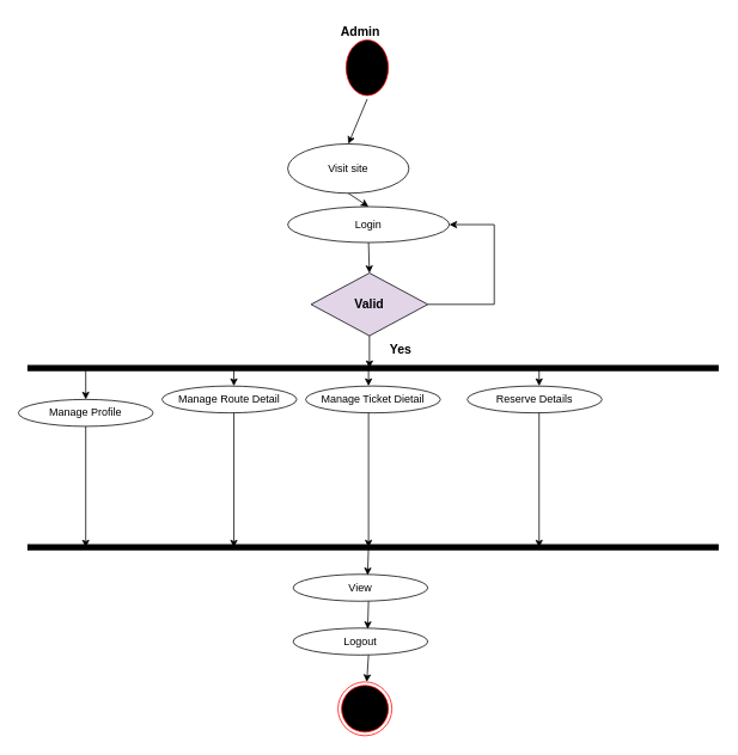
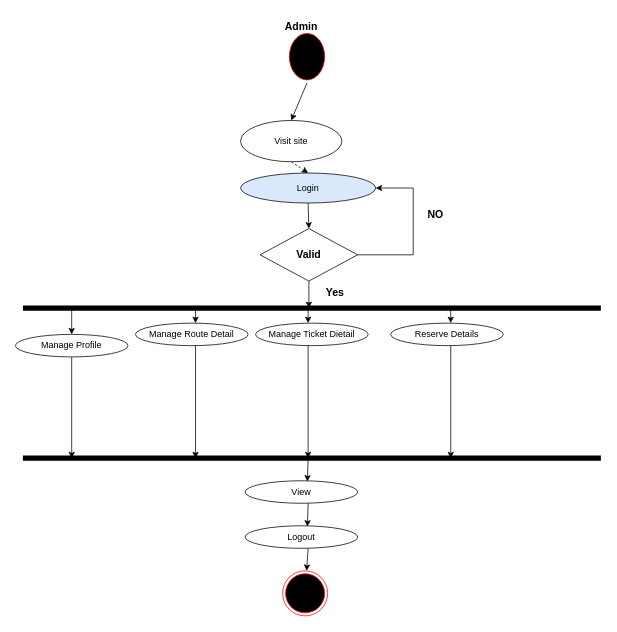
  <mxCell id="0" />
  <mxCell id="1" parent="0" />
  <mxCell id="2" value="Visit site" style="ellipse;whiteSpace=wrap;html=1;" vertex="1" parent="1"><mxGeometry x="320" y="160" width="135" height="55" as="geometry" /></mxCell>
- <mxCell id="3" value="Login" style="ellipse;whiteSpace=wrap;html=1;" vertex="1" parent="1"><mxGeometry x="320" y="230" width="180" height="40" as="geometry" /></mxCell>
- <mxCell id="4" value="" style="endArrow=classic;html=1;rounded=0;exitX=0.5;exitY=1;exitDx=0;exitDy=0;entryX=0.5;entryY=0;entryDx=0;entryDy=0;" edge="1" parent="1" source="2" target="3"><mxGeometry width="50" height="50" relative="1" as="geometry"><mxPoint x="390" y="300" as="sourcePoint" /><mxPoint x="440" y="250" as="targetPoint" /></mxGeometry></mxCell>
- <mxCell id="5" value="&lt;b&gt;&lt;font style=&quot;font-size: 14px;&quot;&gt;Valid&lt;/font&gt;&lt;/b&gt;" style="rhombus;whiteSpace=wrap;html=1;fillColor=#e1d5e7;" vertex="1" parent="1"><mxGeometry x="346" y="304" width="130" height="70" as="geometry" /></mxCell>
+ <mxCell id="3" value="Login" style="ellipse;whiteSpace=wrap;html=1;fillColor=#dae8fc;" vertex="1" parent="1"><mxGeometry x="320" y="230" width="180" height="40" as="geometry" /></mxCell>
+ <mxCell id="4" value="" style="endArrow=classic;html=1;rounded=0;exitX=0.5;exitY=1;exitDx=0;exitDy=0;entryX=0.5;entryY=0;entryDx=0;entryDy=0;dashed=1;" edge="1" parent="1" source="2" target="3"><mxGeometry width="50" height="50" relative="1" as="geometry"><mxPoint x="390" y="300" as="sourcePoint" /><mxPoint x="440" y="250" as="targetPoint" /></mxGeometry></mxCell>
+ <mxCell id="5" value="&lt;b&gt;&lt;font style=&quot;font-size: 14px;&quot;&gt;Valid&lt;/font&gt;&lt;/b&gt;" style="rhombus;whiteSpace=wrap;html=1;" vertex="1" parent="1"><mxGeometry x="346" y="304" width="130" height="70" as="geometry" /></mxCell>
  <mxCell id="6" value="" style="shape=link;html=1;rounded=0;width=-6;strokeColor=#000000;fillColor=#1ba1e2;strokeWidth=6;" edge="1" parent="1"><mxGeometry width="100" relative="1" as="geometry"><mxPoint x="30" y="410" as="sourcePoint" /><mxPoint x="800" y="410" as="targetPoint" /></mxGeometry></mxCell>
  <mxCell id="7" value="" style="shape=link;html=1;rounded=0;width=-6;strokeColor=#000000;fillColor=#1ba1e2;strokeWidth=6;" edge="1" parent="1"><mxGeometry width="100" relative="1" as="geometry"><mxPoint x="30" y="610" as="sourcePoint" /><mxPoint x="800" y="610" as="targetPoint" /></mxGeometry></mxCell>
  <mxCell id="8" value="" style="endArrow=classic;html=1;rounded=0;exitX=0.5;exitY=1;exitDx=0;exitDy=0;entryX=0.5;entryY=0;entryDx=0;entryDy=0;" edge="1" parent="1" source="3" target="5"><mxGeometry width="50" height="50" relative="1" as="geometry"><mxPoint x="390" y="470" as="sourcePoint" /><mxPoint x="440" y="420" as="targetPoint" /></mxGeometry></mxCell>
  <mxCell id="9" value="" style="endArrow=classic;html=1;rounded=0;exitX=0.5;exitY=1;exitDx=0;exitDy=0;" edge="1" parent="1" source="5"><mxGeometry width="50" height="50" relative="1" as="geometry"><mxPoint x="390" y="470" as="sourcePoint" /><mxPoint x="411" y="410" as="targetPoint" /></mxGeometry></mxCell>
  <mxCell id="10" value="" style="endArrow=classic;html=1;rounded=0;exitX=1;exitY=0.5;exitDx=0;exitDy=0;entryX=1;entryY=0.5;entryDx=0;entryDy=0;" edge="1" parent="1" source="5" target="3"><mxGeometry width="50" height="50" relative="1" as="geometry"><mxPoint x="390" y="470" as="sourcePoint" /><mxPoint x="560" y="340" as="targetPoint" /><Array as="points"><mxPoint x="550" y="339" /><mxPoint x="550" y="250" /></Array></mxGeometry></mxCell>
  <mxCell id="11" value="Manage Profile" style="ellipse;whiteSpace=wrap;html=1;" vertex="1" parent="1"><mxGeometry x="20" y="445" width="150" height="30" as="geometry" /></mxCell>
  <mxCell id="12" value="Manage Route Detail" style="ellipse;whiteSpace=wrap;html=1;" vertex="1" parent="1"><mxGeometry x="180" y="430" width="150" height="30" as="geometry" /></mxCell>
  <mxCell id="13" value="Manage Ticket Dietail" style="ellipse;whiteSpace=wrap;html=1;" vertex="1" parent="1"><mxGeometry x="340" y="430" width="150" height="30" as="geometry" /></mxCell>
  <mxCell id="14" value="Reserve Details" style="ellipse;whiteSpace=wrap;html=1;" vertex="1" parent="1"><mxGeometry x="520" y="430" width="150" height="30" as="geometry" /></mxCell>
  <mxCell id="15" value="" style="endArrow=classic;html=1;rounded=0;entryX=0.5;entryY=0;entryDx=0;entryDy=0;" edge="1" parent="1" target="11"><mxGeometry width="50" height="50" relative="1" as="geometry"><mxPoint x="95" y="410" as="sourcePoint" /><mxPoint x="440" y="420" as="targetPoint" /></mxGeometry></mxCell>
  <mxCell id="16" value="" style="endArrow=classic;html=1;rounded=0;entryX=0.5;entryY=0;entryDx=0;entryDy=0;" edge="1" parent="1"><mxGeometry width="50" height="50" relative="1" as="geometry"><mxPoint x="260" y="410" as="sourcePoint" /><mxPoint x="260" y="430" as="targetPoint" /></mxGeometry></mxCell>
  <mxCell id="17" value="" style="endArrow=classic;html=1;rounded=0;entryX=0.5;entryY=0;entryDx=0;entryDy=0;" edge="1" parent="1"><mxGeometry width="50" height="50" relative="1" as="geometry"><mxPoint x="410" y="410" as="sourcePoint" /><mxPoint x="410" y="430" as="targetPoint" /></mxGeometry></mxCell>
  <mxCell id="18" value="" style="endArrow=classic;html=1;rounded=0;entryX=0.5;entryY=0;entryDx=0;entryDy=0;" edge="1" parent="1"><mxGeometry width="50" height="50" relative="1" as="geometry"><mxPoint x="600" y="410" as="sourcePoint" /><mxPoint x="600" y="430" as="targetPoint" /></mxGeometry></mxCell>
  <mxCell id="19" value="" style="endArrow=classic;html=1;rounded=0;exitX=0.5;exitY=1;exitDx=0;exitDy=0;" edge="1" parent="1" source="11"><mxGeometry width="50" height="50" relative="1" as="geometry"><mxPoint x="390" y="470" as="sourcePoint" /><mxPoint x="95" y="610" as="targetPoint" /></mxGeometry></mxCell>
  <mxCell id="20" value="" style="endArrow=classic;html=1;rounded=0;exitX=0.5;exitY=1;exitDx=0;exitDy=0;" edge="1" parent="1"><mxGeometry width="50" height="50" relative="1" as="geometry"><mxPoint x="260" y="460" as="sourcePoint" /><mxPoint x="260" y="610" as="targetPoint" /></mxGeometry></mxCell>
  <mxCell id="21" value="" style="endArrow=classic;html=1;rounded=0;exitX=0.5;exitY=1;exitDx=0;exitDy=0;" edge="1" parent="1"><mxGeometry width="50" height="50" relative="1" as="geometry"><mxPoint x="410" y="460" as="sourcePoint" /><mxPoint x="410" y="610" as="targetPoint" /></mxGeometry></mxCell>
  <mxCell id="22" value="" style="endArrow=classic;html=1;rounded=0;exitX=0.5;exitY=1;exitDx=0;exitDy=0;" edge="1" parent="1"><mxGeometry width="50" height="50" relative="1" as="geometry"><mxPoint x="600" y="460" as="sourcePoint" /><mxPoint x="600" y="610" as="targetPoint" /></mxGeometry></mxCell>
  <mxCell id="23" value="View" style="ellipse;whiteSpace=wrap;html=1;" vertex="1" parent="1"><mxGeometry x="326" y="640" width="150" height="30" as="geometry" /></mxCell>
  <mxCell id="24" value="Logout" style="ellipse;whiteSpace=wrap;html=1;" vertex="1" parent="1"><mxGeometry x="326" y="700" width="150" height="30" as="geometry" /></mxCell>
  <mxCell id="25" value="" style="endArrow=classic;html=1;rounded=0;entryX=0.553;entryY=0.033;entryDx=0;entryDy=0;entryPerimeter=0;" edge="1" parent="1" target="23"><mxGeometry width="50" height="50" relative="1" as="geometry"><mxPoint x="410" y="610" as="sourcePoint" /><mxPoint x="440" y="580" as="targetPoint" /></mxGeometry></mxCell>
  <mxCell id="26" value="" style="endArrow=classic;html=1;rounded=0;entryX=0.553;entryY=0.033;entryDx=0;entryDy=0;entryPerimeter=0;" edge="1" parent="1"><mxGeometry width="50" height="50" relative="1" as="geometry"><mxPoint x="410" y="670" as="sourcePoint" /><mxPoint x="409" y="701" as="targetPoint" /></mxGeometry></mxCell>
  <mxCell id="27" value="" style="ellipse;html=1;shape=endState;fillColor=#000000;strokeColor=#ff0000;" vertex="1" parent="1"><mxGeometry x="376" y="760" width="60" height="60" as="geometry" /></mxCell>
  <mxCell id="28" value="" style="endArrow=classic;html=1;rounded=0;" edge="1" parent="1" target="27"><mxGeometry width="50" height="50" relative="1" as="geometry"><mxPoint x="410" y="730" as="sourcePoint" /><mxPoint x="409" y="761" as="targetPoint" /></mxGeometry></mxCell>
  <mxCell id="29" value="" style="ellipse;html=1;shape=startState;fillColor=#000000;strokeColor=#ff0000;" vertex="1" parent="1"><mxGeometry x="381" y="40" width="55" height="70" as="geometry" /></mxCell>
  <mxCell id="30" value="" style="endArrow=classic;html=1;rounded=0;exitX=0.5;exitY=1;exitDx=0;exitDy=0;entryX=0.5;entryY=0;entryDx=0;entryDy=0;" edge="1" parent="1" source="29" target="2"><mxGeometry width="50" height="50" relative="1" as="geometry"><mxPoint x="390" y="300" as="sourcePoint" /><mxPoint x="440" y="250" as="targetPoint" /></mxGeometry></mxCell>
  <mxCell id="31" value="&lt;b&gt;&lt;font style=&quot;font-size: 14px;&quot;&gt;Admin&lt;/font&gt;&lt;/b&gt;" style="text;html=1;strokeColor=none;fillColor=none;align=center;verticalAlign=middle;whiteSpace=wrap;rounded=0;" vertex="1" parent="1"><mxGeometry x="371" y="20" width="60" height="30" as="geometry" /></mxCell>
+ <mxCell id="32" value="&lt;b&gt;&lt;font style=&quot;font-size: 14px;&quot;&gt;NO&lt;/font&gt;&lt;/b&gt;" style="text;html=1;strokeColor=none;fillColor=none;align=center;verticalAlign=middle;whiteSpace=wrap;rounded=0;" vertex="1" parent="1"><mxGeometry x="550" y="270" width="60" height="30" as="geometry" /></mxCell>
  <mxCell id="33" value="&lt;b&gt;&lt;font style=&quot;font-size: 14px;&quot;&gt;Yes&lt;/font&gt;&lt;/b&gt;" style="text;html=1;strokeColor=none;fillColor=none;align=center;verticalAlign=middle;whiteSpace=wrap;rounded=0;" vertex="1" parent="1"><mxGeometry x="416" y="374" width="60" height="30" as="geometry" /></mxCell>
